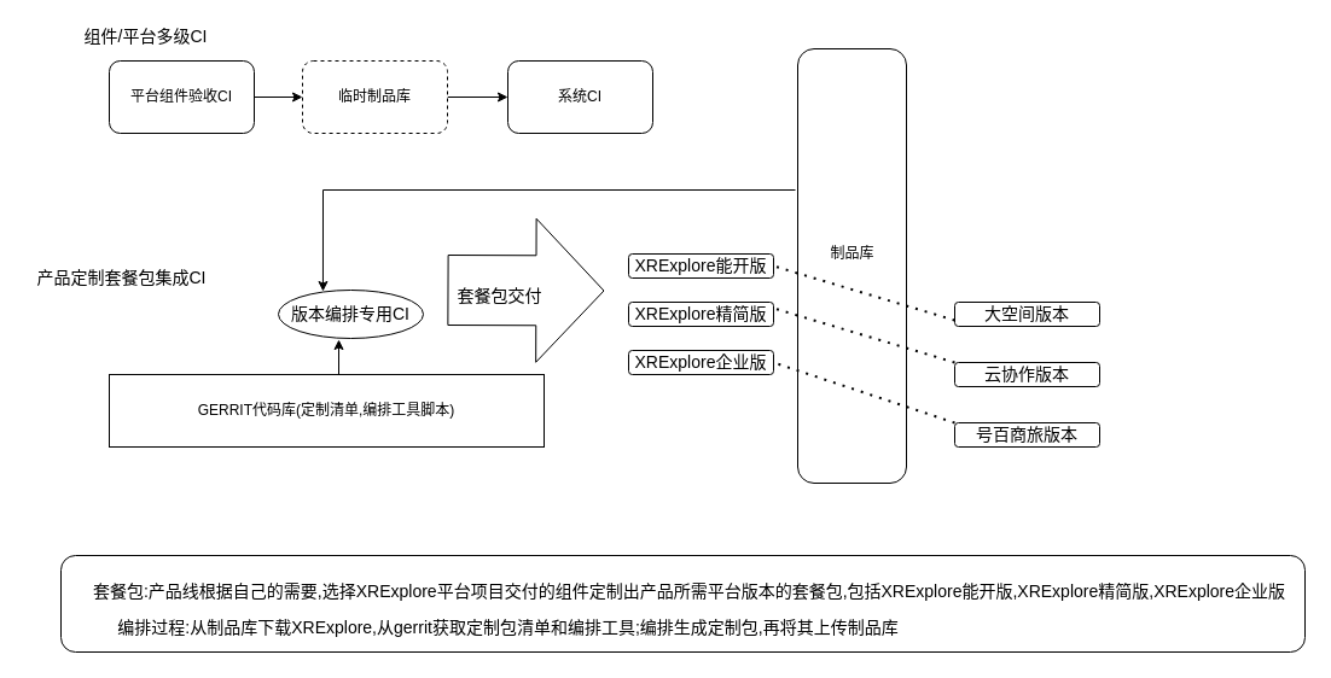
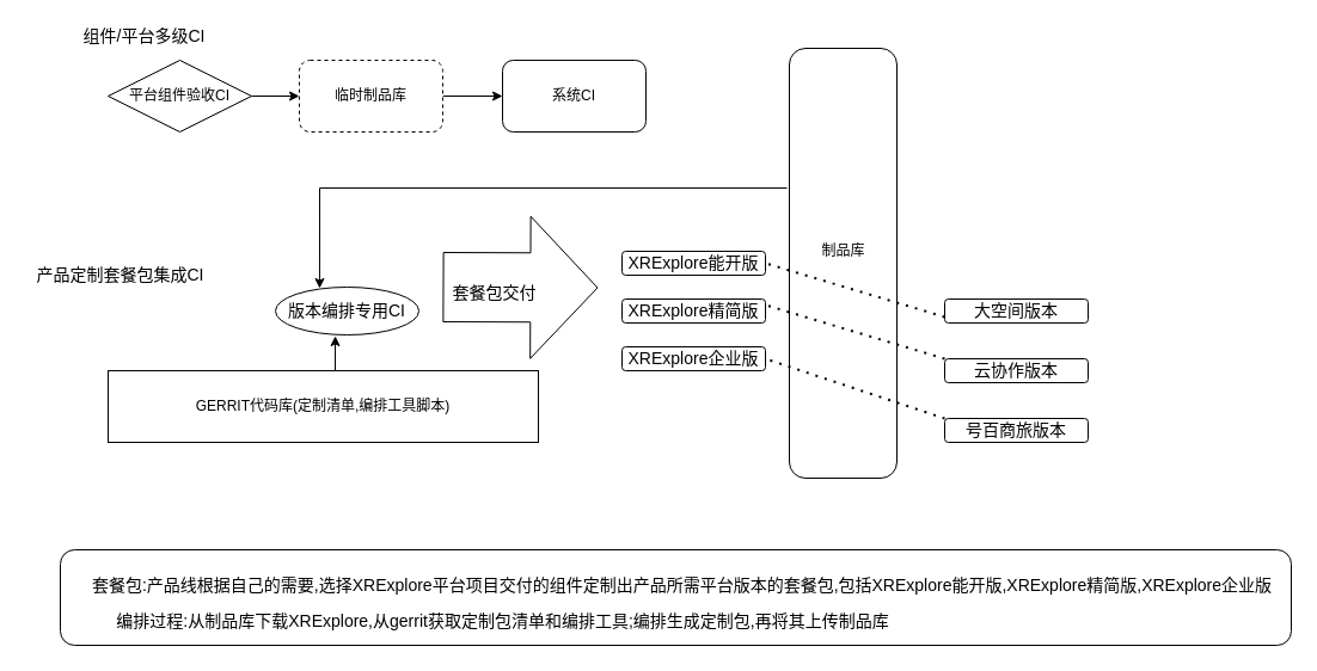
  <mxCell id="0" />
  <mxCell id="1" parent="0" />
  <mxCell id="2" style="edgeStyle=none;rounded=0;orthogonalLoop=1;jettySize=auto;html=1;exitX=1;exitY=0.5;exitDx=0;exitDy=0;entryX=0;entryY=0.5;entryDx=0;entryDy=0;fontSize=14;" edge="1" parent="1" source="3" target="5"><mxGeometry relative="1" as="geometry" /></mxCell>
- <mxCell id="3" value="平台组件验收CI" style="rounded=1;whiteSpace=wrap;html=1;" vertex="1" parent="1"><mxGeometry x="90" y="50" width="120" height="60" as="geometry" /></mxCell>
+ <mxCell id="3" value="平台组件验收CI" style="rhombus;whiteSpace=wrap;html=1;" vertex="1" parent="1"><mxGeometry x="90" y="50" width="120" height="60" as="geometry" /></mxCell>
  <mxCell id="4" style="edgeStyle=none;rounded=0;orthogonalLoop=1;jettySize=auto;html=1;exitX=1;exitY=0.5;exitDx=0;exitDy=0;entryX=0;entryY=0.5;entryDx=0;entryDy=0;fontSize=14;" edge="1" parent="1" source="5" target="6"><mxGeometry relative="1" as="geometry" /></mxCell>
  <mxCell id="5" value="临时制品库" style="rounded=1;whiteSpace=wrap;html=1;dashed=1;" vertex="1" parent="1"><mxGeometry x="250" y="50" width="120" height="60" as="geometry" /></mxCell>
  <mxCell id="6" value="系统CI" style="rounded=1;whiteSpace=wrap;html=1;" vertex="1" parent="1"><mxGeometry x="420" y="50" width="120" height="60" as="geometry" /></mxCell>
  <mxCell id="7" value="&lt;font style=&quot;font-size: 14px&quot;&gt;组件/平台多级CI&lt;/font&gt;" style="text;html=1;resizable=0;autosize=1;align=center;verticalAlign=middle;points=[];fillColor=none;strokeColor=none;rounded=0;" vertex="1" parent="1"><mxGeometry x="60" y="20" width="120" height="20" as="geometry" /></mxCell>
  <mxCell id="8" value="" style="rounded=1;whiteSpace=wrap;html=1;" vertex="1" parent="1"><mxGeometry x="660" y="40" width="90" height="360" as="geometry" /></mxCell>
  <mxCell id="9" value="制品库" style="text;html=1;resizable=0;autosize=1;align=center;verticalAlign=middle;points=[];fillColor=none;strokeColor=none;rounded=0;" vertex="1" parent="1"><mxGeometry x="680" y="200" width="50" height="20" as="geometry" /></mxCell>
  <mxCell id="10" value="GERRIT代码库(定制清单,编排工具脚本)" style="rounded=0;whiteSpace=wrap;html=1;" vertex="1" parent="1"><mxGeometry x="90" y="310" width="360" height="60" as="geometry" /></mxCell>
  <mxCell id="11" value="&lt;font style=&quot;font-size: 14px&quot;&gt;产品定制套餐包集成CI&lt;/font&gt;" style="text;html=1;resizable=0;autosize=1;align=center;verticalAlign=middle;points=[];fillColor=none;strokeColor=none;rounded=0;" vertex="1" parent="1"><mxGeometry x="20" y="220" width="160" height="20" as="geometry" /></mxCell>
  <mxCell id="12" value="版本编排专用CI" style="ellipse;whiteSpace=wrap;html=1;fontSize=14;" vertex="1" parent="1"><mxGeometry x="230" y="240" width="120" height="40" as="geometry" /></mxCell>
  <mxCell id="13" value="" style="shape=flexArrow;endArrow=classic;html=1;rounded=0;fontSize=14;endWidth=60;endSize=18.37;width=58;" edge="1" parent="1"><mxGeometry width="50" height="50" relative="1" as="geometry"><mxPoint x="370" y="240" as="sourcePoint" /><mxPoint x="500" y="240.5" as="targetPoint" /></mxGeometry></mxCell>
  <mxCell id="14" value="套餐包交付" style="edgeLabel;html=1;align=center;verticalAlign=middle;resizable=0;points=[];fontSize=14;" vertex="1" connectable="0" parent="13"><mxGeometry x="-0.338" y="-4" relative="1" as="geometry"><mxPoint as="offset" /></mxGeometry></mxCell>
  <mxCell id="15" value="XRExplore能开版" style="rounded=1;whiteSpace=wrap;html=1;fontSize=14;" vertex="1" parent="1"><mxGeometry x="520" y="210" width="120" height="20" as="geometry" /></mxCell>
  <mxCell id="16" value="XRExplore精简版" style="rounded=1;whiteSpace=wrap;html=1;fontSize=14;" vertex="1" parent="1"><mxGeometry x="520" y="250" width="120" height="20" as="geometry" /></mxCell>
  <mxCell id="17" value="XRExplore企业版" style="rounded=1;whiteSpace=wrap;html=1;fontSize=14;" vertex="1" parent="1"><mxGeometry x="520" y="290" width="120" height="20" as="geometry" /></mxCell>
  <mxCell id="18" value="大空间版本" style="rounded=1;whiteSpace=wrap;html=1;fontSize=14;" vertex="1" parent="1"><mxGeometry x="790" y="250" width="120" height="20" as="geometry" /></mxCell>
  <mxCell id="19" value="云协作版本" style="rounded=1;whiteSpace=wrap;html=1;fontSize=14;" vertex="1" parent="1"><mxGeometry x="790" y="300" width="120" height="20" as="geometry" /></mxCell>
  <mxCell id="20" value="号百商旅版本" style="rounded=1;whiteSpace=wrap;html=1;fontSize=14;" vertex="1" parent="1"><mxGeometry x="790" y="350" width="120" height="20" as="geometry" /></mxCell>
  <mxCell id="21" value="" style="rounded=1;whiteSpace=wrap;html=1;fontSize=14;" vertex="1" parent="1"><mxGeometry x="50" y="460" width="1030" height="80" as="geometry" /></mxCell>
  <mxCell id="22" value="套餐包:产品线根据自己的需要,选择XRExplore平台项目交付的组件定制出产品所需平台版本的套餐包,包括XRExplore能开版,XRExplore精简版,XRExplore企业版" style="text;html=1;resizable=0;autosize=1;align=center;verticalAlign=middle;points=[];fillColor=none;strokeColor=none;rounded=0;fontSize=14;" vertex="1" parent="1"><mxGeometry x="70" y="480" width="1000" height="20" as="geometry" /></mxCell>
  <mxCell id="23" value="编排过程:从制品库下载XRExplore,从gerrit获取定制包清单和编排工具;编排生成定制包,再将其上传制品库" style="text;html=1;resizable=0;autosize=1;align=center;verticalAlign=middle;points=[];fillColor=none;strokeColor=none;rounded=0;fontSize=14;" vertex="1" parent="1"><mxGeometry x="90" y="510" width="660" height="20" as="geometry" /></mxCell>
  <mxCell id="24" value="" style="endArrow=classic;html=1;rounded=0;fontSize=14;exitX=-0.022;exitY=0.325;exitDx=0;exitDy=0;exitPerimeter=0;entryX=0.308;entryY=0.025;entryDx=0;entryDy=0;entryPerimeter=0;" edge="1" parent="1" source="8" target="12"><mxGeometry width="50" height="50" relative="1" as="geometry"><mxPoint x="530" y="160" as="sourcePoint" /><mxPoint x="250" y="150" as="targetPoint" /><Array as="points"><mxPoint x="267" y="157" /></Array></mxGeometry></mxCell>
  <mxCell id="25" value="" style="endArrow=classic;html=1;rounded=0;fontSize=14;entryX=0.417;entryY=1.025;entryDx=0;entryDy=0;entryPerimeter=0;" edge="1" parent="1" target="12"><mxGeometry width="50" height="50" relative="1" as="geometry"><mxPoint x="280" y="310" as="sourcePoint" /><mxPoint x="330" y="260" as="targetPoint" /></mxGeometry></mxCell>
  <mxCell id="26" value="" style="endArrow=none;dashed=1;html=1;dashPattern=1 3;strokeWidth=2;rounded=0;fontSize=14;exitX=0;exitY=0.75;exitDx=0;exitDy=0;" edge="1" parent="1" source="18"><mxGeometry width="50" height="50" relative="1" as="geometry"><mxPoint x="510" y="290" as="sourcePoint" /><mxPoint x="640" y="220" as="targetPoint" /><Array as="points" /></mxGeometry></mxCell>
  <mxCell id="27" value="" style="endArrow=none;dashed=1;html=1;dashPattern=1 3;strokeWidth=2;rounded=0;fontSize=14;exitX=0;exitY=0.75;exitDx=0;exitDy=0;" edge="1" parent="1"><mxGeometry width="50" height="50" relative="1" as="geometry"><mxPoint x="790" y="300" as="sourcePoint" /><mxPoint x="640" y="255" as="targetPoint" /><Array as="points" /></mxGeometry></mxCell>
  <mxCell id="28" value="" style="endArrow=none;dashed=1;html=1;dashPattern=1 3;strokeWidth=2;rounded=0;fontSize=14;" edge="1" parent="1"><mxGeometry width="50" height="50" relative="1" as="geometry"><mxPoint x="790" y="350" as="sourcePoint" /><mxPoint x="640" y="300" as="targetPoint" /><Array as="points" /></mxGeometry></mxCell>
